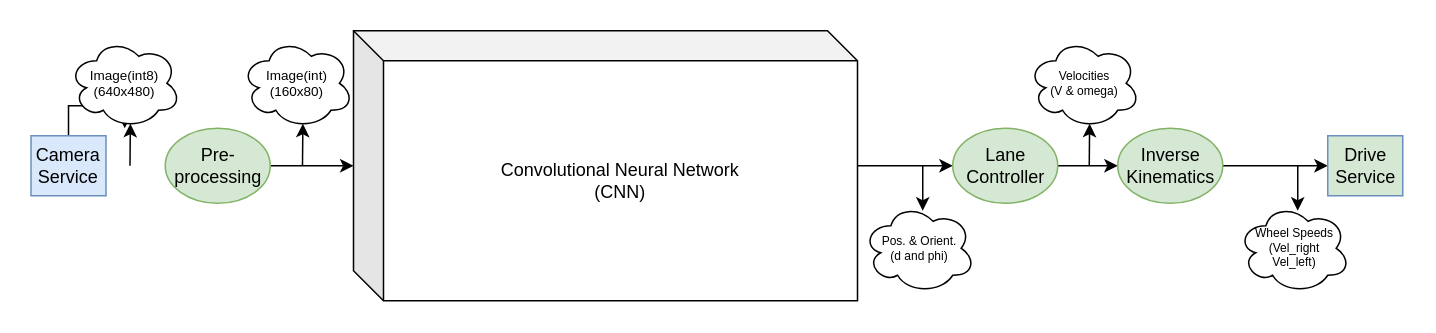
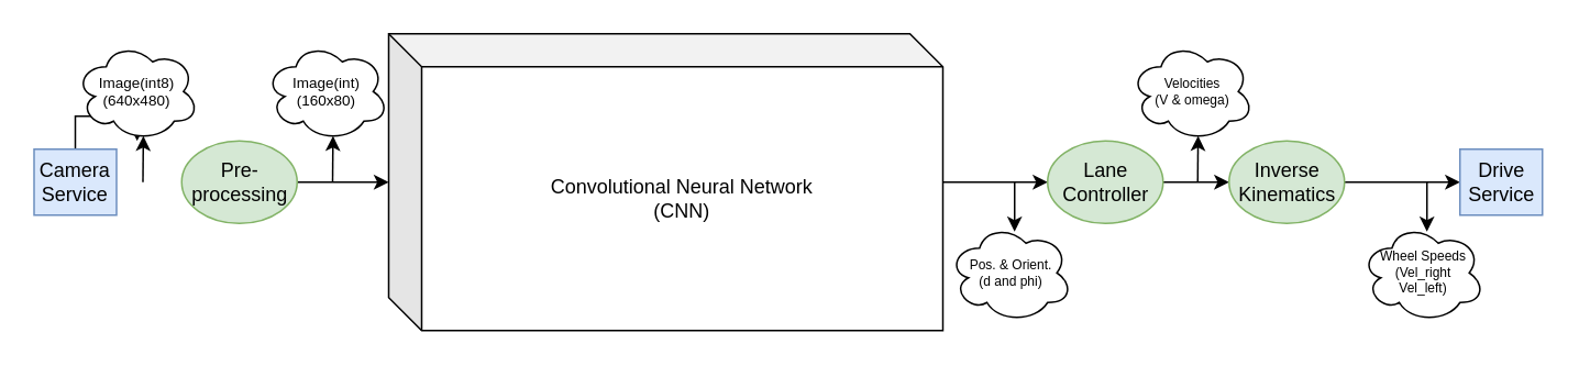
  <mxCell id="0" />
  <mxCell id="1" parent="0" />
  <mxCell id="2" value="" style="edgeStyle=orthogonalEdgeStyle;rounded=0;orthogonalLoop=1;jettySize=auto;html=1;fontSize=8;" edge="1" parent="1" source="3" target="15"><mxGeometry relative="1" as="geometry" /></mxCell>
  <mxCell id="3" value="Camera Service" style="rounded=0;whiteSpace=wrap;html=1;labelBackgroundColor=none;fillColor=#dae8fc;strokeColor=#6c8ebf;" vertex="1" parent="1"><mxGeometry x="20" y="90" width="50" height="40" as="geometry" /></mxCell>
  <mxCell id="4" value="" style="edgeStyle=orthogonalEdgeStyle;rounded=0;orthogonalLoop=1;jettySize=auto;html=1;" edge="1" parent="1" source="5" target="7"><mxGeometry relative="1" as="geometry" /></mxCell>
  <mxCell id="5" value="Line Detection" style="ellipse;whiteSpace=wrap;html=1;fillColor=#d5e8d4;strokeColor=#82b366;" vertex="1" parent="1"><mxGeometry x="254.5" y="85" width="70" height="50" as="geometry" /></mxCell>
  <mxCell id="6" value="" style="edgeStyle=orthogonalEdgeStyle;rounded=0;orthogonalLoop=1;jettySize=auto;html=1;" edge="1" parent="1" source="7" target="9"><mxGeometry relative="1" as="geometry" /></mxCell>
  <mxCell id="7" value="Ground Projection" style="ellipse;whiteSpace=wrap;html=1;fillColor=#d5e8d4;strokeColor=#82b366;" vertex="1" parent="1"><mxGeometry x="374.5" y="85" width="70" height="50" as="geometry" /></mxCell>
  <mxCell id="8" value="" style="edgeStyle=orthogonalEdgeStyle;rounded=0;orthogonalLoop=1;jettySize=auto;html=1;" edge="1" parent="1" source="9" target="11"><mxGeometry relative="1" as="geometry" /></mxCell>
  <mxCell id="9" value="Lane Filter" style="ellipse;whiteSpace=wrap;html=1;fillColor=#d5e8d4;strokeColor=#82b366;" vertex="1" parent="1"><mxGeometry x="494.5" y="85" width="70" height="50" as="geometry" /></mxCell>
  <mxCell id="10" value="" style="edgeStyle=orthogonalEdgeStyle;rounded=0;orthogonalLoop=1;jettySize=auto;html=1;" edge="1" parent="1" source="11" target="13"><mxGeometry relative="1" as="geometry" /></mxCell>
  <mxCell id="11" value="Lane Controller" style="ellipse;whiteSpace=wrap;html=1;fillColor=#d5e8d4;strokeColor=#82b366;" vertex="1" parent="1"><mxGeometry x="634.5" y="85" width="70" height="50" as="geometry" /></mxCell>
  <mxCell id="12" value="" style="edgeStyle=orthogonalEdgeStyle;rounded=0;orthogonalLoop=1;jettySize=auto;html=1;entryX=0;entryY=0.5;entryDx=0;entryDy=0;" edge="1" parent="1" source="13" target="14"><mxGeometry relative="1" as="geometry"><mxPoint x="834.5" y="105" as="targetPoint" /></mxGeometry></mxCell>
  <mxCell id="13" value="Inverse Kinematics" style="ellipse;whiteSpace=wrap;html=1;fillColor=#d5e8d4;strokeColor=#82b366;" vertex="1" parent="1"><mxGeometry x="744.5" y="85" width="70" height="50" as="geometry" /></mxCell>
- <mxCell id="14" value="Drive Service&lt;br&gt;" style="rounded=0;whiteSpace=wrap;html=1;fillColor=#d5e8d4;strokeColor=#6c8ebf;" vertex="1" parent="1"><mxGeometry x="884.5" y="90" width="50" height="40" as="geometry" /></mxCell>
+ <mxCell id="14" value="Drive Service&lt;br&gt;" style="rounded=0;whiteSpace=wrap;html=1;fillColor=#dae8fc;strokeColor=#6c8ebf;" vertex="1" parent="1"><mxGeometry x="884.5" y="90" width="50" height="40" as="geometry" /></mxCell>
  <mxCell id="15" value="Image(int8)&lt;br&gt;(640x480)&lt;br style=&quot;font-size: 9px&quot;&gt;" style="ellipse;shape=cloud;whiteSpace=wrap;html=1;fontSize=9;" vertex="1" parent="1"><mxGeometry x="45" y="25" width="75" height="60" as="geometry" /></mxCell>
  <mxCell id="16" value="" style="endArrow=classic;html=1;entryX=0.55;entryY=0.95;entryDx=0;entryDy=0;entryPerimeter=0;" edge="1" parent="1" target="15"><mxGeometry width="50" height="50" relative="1" as="geometry"><mxPoint x="86" y="110" as="sourcePoint" /><mxPoint x="55" y="155" as="targetPoint" /></mxGeometry></mxCell>
  <mxCell id="17" value="&lt;font style=&quot;font-size: 8px;&quot;&gt;Color Lines&lt;br style=&quot;font-size: 8px;&quot;&gt;(Ground&lt;br style=&quot;font-size: 8px;&quot;&gt;Coordinates)&lt;br style=&quot;font-size: 8px;&quot;&gt;&lt;/font&gt;" style="ellipse;shape=cloud;whiteSpace=wrap;html=1;fontSize=8;" vertex="1" parent="1"><mxGeometry x="424.5" y="25" width="75" height="60" as="geometry" /></mxCell>
  <mxCell id="18" value="" style="endArrow=classic;html=1;entryX=0.55;entryY=0.95;entryDx=0;entryDy=0;entryPerimeter=0;" edge="1" parent="1" target="17"><mxGeometry width="50" height="50" relative="1" as="geometry"><mxPoint x="465.5" y="110" as="sourcePoint" /><mxPoint x="434.5" y="155" as="targetPoint" /></mxGeometry></mxCell>
  <mxCell id="19" value="Velocities&lt;br&gt;(V &amp;amp; omega)&lt;br style=&quot;font-size: 8px&quot;&gt;" style="ellipse;shape=cloud;whiteSpace=wrap;html=1;fontSize=8;" vertex="1" parent="1"><mxGeometry x="684.5" y="25" width="75" height="60" as="geometry" /></mxCell>
  <mxCell id="20" value="" style="endArrow=classic;html=1;entryX=0.55;entryY=0.95;entryDx=0;entryDy=0;entryPerimeter=0;" edge="1" parent="1" target="19"><mxGeometry width="50" height="50" relative="1" as="geometry"><mxPoint x="725.5" y="110" as="sourcePoint" /><mxPoint x="694.5" y="155" as="targetPoint" /></mxGeometry></mxCell>
  <mxCell id="21" value="Color Lines&lt;br&gt;(Normalized &lt;br&gt;Coordinates)&lt;br&gt;" style="ellipse;shape=cloud;whiteSpace=wrap;html=1;fontSize=8;" vertex="1" parent="1"><mxGeometry x="304.5" y="135" width="75" height="60" as="geometry" /></mxCell>
  <mxCell id="22" value="" style="endArrow=classic;html=1;entryX=0.533;entryY=0.083;entryDx=0;entryDy=0;entryPerimeter=0;" edge="1" parent="1" target="21"><mxGeometry width="50" height="50" relative="1" as="geometry"><mxPoint x="344.5" y="110" as="sourcePoint" /><mxPoint x="204.5" y="220" as="targetPoint" /></mxGeometry></mxCell>
  <mxCell id="23" value="Pos. &amp;amp; Orient.&lt;br&gt;(d and phi)&lt;br style=&quot;font-size: 8px&quot;&gt;" style="ellipse;shape=cloud;whiteSpace=wrap;html=1;fontSize=8;" vertex="1" parent="1"><mxGeometry x="574.5" y="135" width="75" height="60" as="geometry" /></mxCell>
  <mxCell id="24" value="" style="endArrow=classic;html=1;entryX=0.533;entryY=0.083;entryDx=0;entryDy=0;entryPerimeter=0;" edge="1" parent="1" target="23"><mxGeometry width="50" height="50" relative="1" as="geometry"><mxPoint x="614.5" y="110" as="sourcePoint" /><mxPoint x="474.5" y="220" as="targetPoint" /></mxGeometry></mxCell>
  <mxCell id="25" value="Wheel Speeds&lt;br&gt;(Vel_right&lt;br&gt;Vel_left)&lt;br style=&quot;font-size: 8px&quot;&gt;" style="ellipse;shape=cloud;whiteSpace=wrap;html=1;fontSize=8;" vertex="1" parent="1"><mxGeometry x="824.5" y="135" width="75" height="60" as="geometry" /></mxCell>
  <mxCell id="26" value="" style="endArrow=classic;html=1;entryX=0.533;entryY=0.083;entryDx=0;entryDy=0;entryPerimeter=0;" edge="1" parent="1" target="25"><mxGeometry width="50" height="50" relative="1" as="geometry"><mxPoint x="864.5" y="110" as="sourcePoint" /><mxPoint x="724.5" y="220" as="targetPoint" /></mxGeometry></mxCell>
  <mxCell id="27" value="" style="edgeStyle=orthogonalEdgeStyle;rounded=0;orthogonalLoop=1;jettySize=auto;html=1;" edge="1" parent="1" source="28" target="31"><mxGeometry relative="1" as="geometry" /></mxCell>
  <mxCell id="28" value="Pre-&lt;br&gt;processing" style="ellipse;whiteSpace=wrap;html=1;fillColor=#d5e8d4;strokeColor=#82b366;" vertex="1" parent="1"><mxGeometry x="109.5" y="85" width="70" height="50" as="geometry" /></mxCell>
  <mxCell id="29" value="Image(int)&lt;br&gt;(160x80)&lt;br style=&quot;font-size: 9px&quot;&gt;" style="ellipse;shape=cloud;whiteSpace=wrap;html=1;fontSize=9;" vertex="1" parent="1"><mxGeometry x="160" y="25" width="75" height="60" as="geometry" /></mxCell>
  <mxCell id="30" value="" style="endArrow=classic;html=1;entryX=0.55;entryY=0.95;entryDx=0;entryDy=0;entryPerimeter=0;" edge="1" parent="1" target="29"><mxGeometry width="50" height="50" relative="1" as="geometry"><mxPoint x="201" y="110" as="sourcePoint" /><mxPoint x="170" y="155" as="targetPoint" /></mxGeometry></mxCell>
  <mxCell id="31" value="Convolutional Neural Network&lt;br&gt;(CNN)&lt;br&gt;" style="shape=cube;whiteSpace=wrap;html=1;boundedLbl=1;backgroundOutline=1;darkOpacity=0.05;darkOpacity2=0.1;" vertex="1" parent="1"><mxGeometry x="235" y="20" width="336" height="180" as="geometry" /></mxCell>
